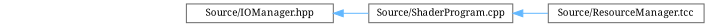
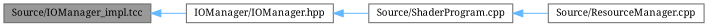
  digraph {
    fontname="Noto Serif"
    rankdir=LR
    node [color=grey40 fillcolor=white fontname="Noto Serif" fontsize=10 shape=box style=filled]
    edge [color=steelblue1 dir=back fontname="Noto Serif" fontsize=10 labelfontname=Helvetica labelfontsize=10 style=solid]
-   n2 [height=0.2 label="Source/IOManager.hpp" width=0.4]
+   n1 [color=gray40 fillcolor=grey60 fontcolor=black height=0.2 label="Source/IOManager_impl.tcc" width=0.4]
+   n2 [height=0.2 label="IOManager/IOManager.hpp" width=0.4]
    n3 [height=0.2 label="Source/ShaderProgram.cpp" width=0.4]
-   n4 [height=0.2 label="Source/ResourceManager.tcc" width=0.4]
+   n4 [height=0.2 label="Source/ResourceManager.cpp" width=0.4]
+   n1 -> n2
    n2 -> n3
    n3 -> n4
  }
